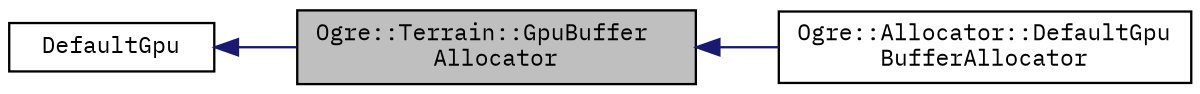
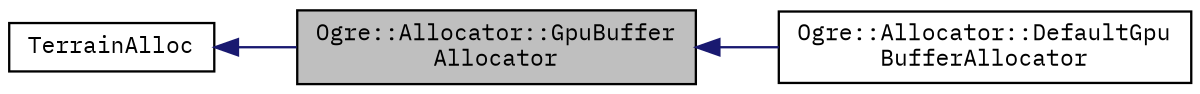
  digraph {
    fontname="IBM Plex Mono"
    rankdir=LR
    node [color=black fontname="IBM Plex Mono" fontsize=10 shape=record]
    edge [color=midnightblue dir=back fontname="IBM Plex Mono" fontsize=10 labelfontname=Helvetica labelfontsize=10 style=solid]
-   n1 [fillcolor=grey75 fontcolor=black height=0.2 label="Ogre::Terrain::GpuBuffer\lAllocator" style=filled width=0.4]
+   n1 [fillcolor=grey75 fontcolor=black height=0.2 label="Ogre::Allocator::GpuBuffer\lAllocator" style=filled width=0.4]
    n2 [height=0.2 label="Ogre::Allocator::DefaultGpu\lBufferAllocator" width=0.4]
-   n3 [height=0.2 label=DefaultGpu width=0.4]
+   n3 [height=0.2 label=TerrainAlloc width=0.4]
    n1 -> n2
    n3 -> n1
  }
